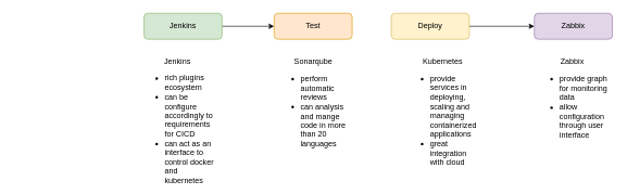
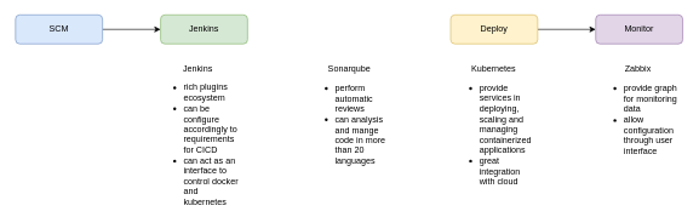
  <mxCell id="0" />
  <mxCell id="1" parent="0" />
- <mxCell id="4" value="" style="edgeStyle=orthogonalEdgeStyle;rounded=0;orthogonalLoop=1;jettySize=auto;html=1;" edge="1" parent="1" source="5" target="6"><mxGeometry relative="1" as="geometry" /></mxCell>
+ <mxCell id="2" value="" style="edgeStyle=orthogonalEdgeStyle;rounded=0;orthogonalLoop=1;jettySize=auto;html=1;" edge="1" parent="1" source="3" target="5"><mxGeometry relative="1" as="geometry" /></mxCell>
+ <mxCell id="3" value="SCM" style="rounded=1;whiteSpace=wrap;html=1;fontSize=12;glass=0;strokeWidth=1;shadow=0;fillColor=#dae8fc;strokeColor=#6c8ebf;" parent="1" vertex="1"><mxGeometry x="20" y="20" width="120" height="40" as="geometry" /></mxCell>
  <mxCell id="5" value="Jenkins" style="rounded=1;whiteSpace=wrap;html=1;fontSize=12;glass=0;strokeWidth=1;shadow=0;fillColor=#d5e8d4;strokeColor=#82b366;" vertex="1" parent="1"><mxGeometry x="220" y="20" width="120" height="40" as="geometry" /></mxCell>
- <mxCell id="6" value="Test" style="rounded=1;whiteSpace=wrap;html=1;fontSize=12;glass=0;strokeWidth=1;shadow=0;fillColor=#ffe6cc;strokeColor=#d79b00;" vertex="1" parent="1"><mxGeometry x="420" y="20" width="120" height="40" as="geometry" /></mxCell>
  <mxCell id="7" value="" style="edgeStyle=orthogonalEdgeStyle;rounded=0;orthogonalLoop=1;jettySize=auto;html=1;" edge="1" parent="1" source="8" target="9"><mxGeometry relative="1" as="geometry" /></mxCell>
- <mxCell id="8" value="Deploy" style="rounded=1;whiteSpace=wrap;html=1;fontSize=12;glass=0;strokeWidth=1;shadow=0;fillColor=#fff2cc;strokeColor=#d6b656;" vertex="1" parent="1"><mxGeometry x="600" y="20" width="120" height="40" as="geometry" /></mxCell>
- <mxCell id="9" value="Zabbix" style="rounded=1;whiteSpace=wrap;html=1;fontSize=12;glass=0;strokeWidth=1;shadow=0;fillColor=#e1d5e7;strokeColor=#9673a6;" vertex="1" parent="1"><mxGeometry x="820" y="20" width="120" height="40" as="geometry" /></mxCell>
+ <mxCell id="8" value="Deploy" style="rounded=1;whiteSpace=wrap;html=1;fontSize=12;glass=0;strokeWidth=1;shadow=0;fillColor=#fff2cc;strokeColor=#d6b656;" vertex="1" parent="1"><mxGeometry x="620" y="20" width="120" height="40" as="geometry" /></mxCell>
+ <mxCell id="9" value="Monitor" style="rounded=1;whiteSpace=wrap;html=1;fontSize=12;glass=0;strokeWidth=1;shadow=0;fillColor=#e1d5e7;strokeColor=#9673a6;" vertex="1" parent="1"><mxGeometry x="820" y="20" width="120" height="40" as="geometry" /></mxCell>
  <mxCell id="10" value="Jenkins&lt;br&gt;&lt;ul&gt;&lt;li style=&quot;text-align: left&quot;&gt;rich plugins ecosystem&lt;/li&gt;&lt;li style=&quot;text-align: left&quot;&gt;can be configure accordingly to requirements for CICD&lt;/li&gt;&lt;li style=&quot;text-align: left&quot;&gt;can act as an interface to control docker and kubernetes&lt;/li&gt;&lt;/ul&gt;" style="text;html=1;strokeColor=none;fillColor=none;align=center;verticalAlign=middle;whiteSpace=wrap;rounded=0;" vertex="1" parent="1"><mxGeometry x="211" y="182" width="121" height="20" as="geometry" /></mxCell>
  <mxCell id="11" value="Sonarqube&lt;br&gt;&lt;ul&gt;&lt;li style=&quot;text-align: left&quot;&gt;perform automatic reviews&lt;/li&gt;&lt;li style=&quot;text-align: left&quot;&gt;can analysis and mange code in more than 20 languages&lt;/li&gt;&lt;/ul&gt;" style="text;html=1;strokeColor=none;fillColor=none;align=center;verticalAlign=middle;whiteSpace=wrap;rounded=0;" vertex="1" parent="1"><mxGeometry x="420" y="154" width="121" height="20" as="geometry" /></mxCell>
  <mxCell id="12" value="Kubernetes&lt;br&gt;&lt;ul&gt;&lt;li style=&quot;text-align: left&quot;&gt;provide services in deploying, scaling and managing containerized applications&lt;/li&gt;&lt;li style=&quot;text-align: left&quot;&gt;great integration with cloud&lt;/li&gt;&lt;/ul&gt;" style="text;html=1;strokeColor=none;fillColor=none;align=center;verticalAlign=middle;whiteSpace=wrap;rounded=0;" vertex="1" parent="1"><mxGeometry x="619" y="168" width="121" height="20" as="geometry" /></mxCell>
  <mxCell id="13" value="Zabbix&lt;br&gt;&lt;ul&gt;&lt;li style=&quot;text-align: left&quot;&gt;provide graph for monitoring data&lt;/li&gt;&lt;li style=&quot;text-align: left&quot;&gt;allow configuration through user interface&lt;/li&gt;&lt;/ul&gt;" style="text;html=1;strokeColor=none;fillColor=none;align=center;verticalAlign=middle;whiteSpace=wrap;rounded=0;" vertex="1" parent="1"><mxGeometry x="818" y="147" width="121" height="20" as="geometry" /></mxCell>
